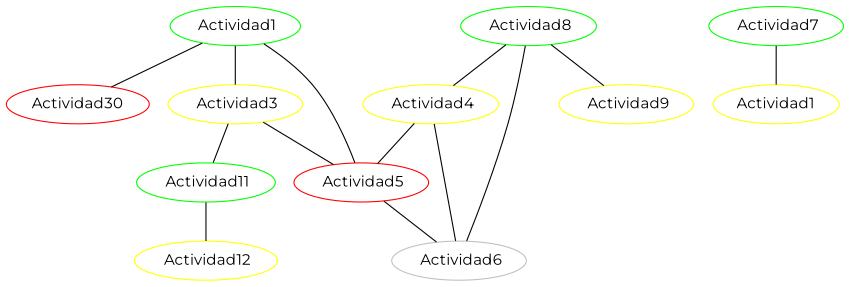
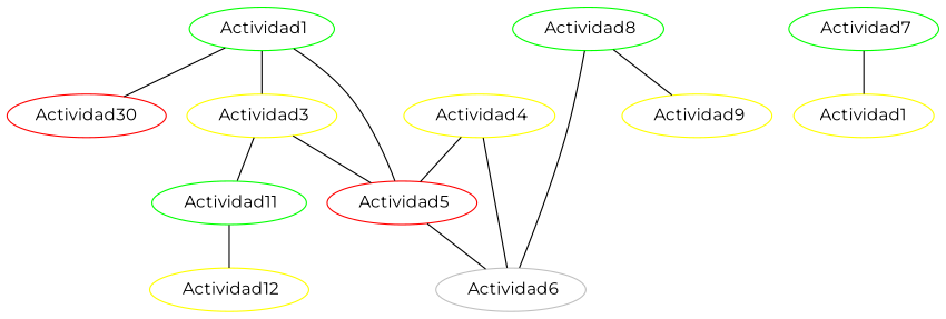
  strict graph {
    fontname=Montserrat
    node [color=yellow fontname=Montserrat]
    edge [color=black fontname=Montserrat]
    n1 [color=green label=" Actividad1"]
    n2 [color=red label=Actividad30]
    n3 [label=" Actividad3"]
    n4 [color=red label=" Actividad5"]
    n5 [color=green label=" Actividad11"]
    n6 [color=gray label=" Actividad6"]
    n7 [label=" Actividad12"]
    n8 [color=green label=" Actividad8"]
    n9 [label=" Actividad4"]
    n10 [label=" Actividad9"]
    n11 [color=green label=" Actividad7"]
    n12 [label=Actividad1]
    n1 -- n2
    n1 -- n3
    n1 -- n4
    n3 -- n4
    n3 -- n5
    n4 -- n6
    n5 -- n7
    n8 -- n6
-   n8 -- n9
    n8 -- n10
    n9 -- n4
    n9 -- n6
    n11 -- n12
  }
